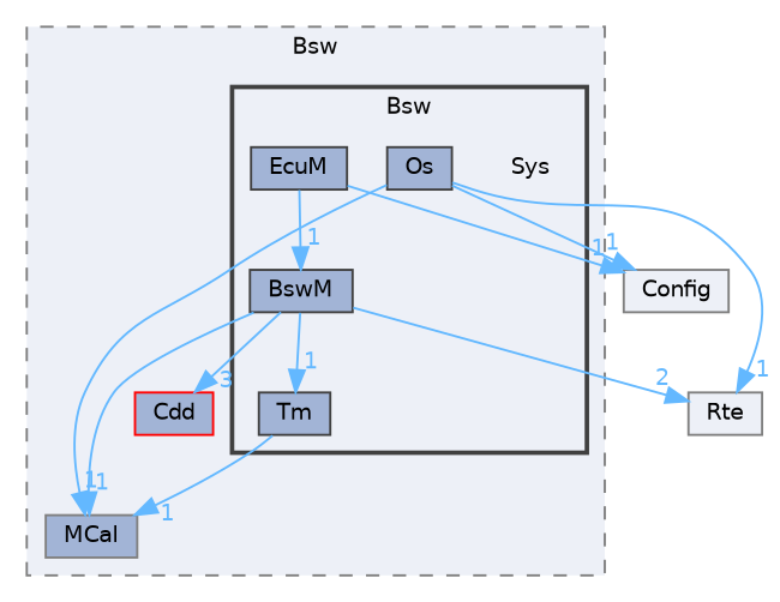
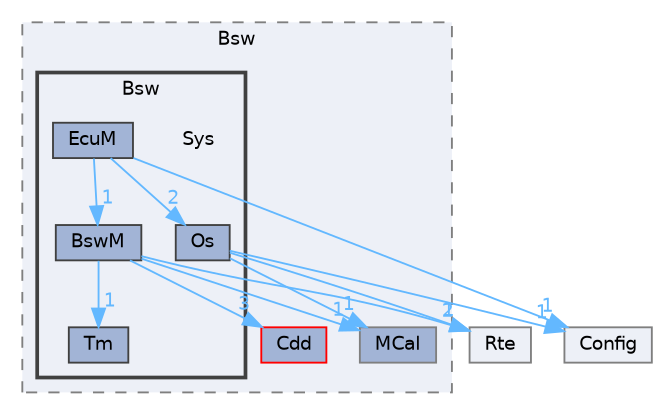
  digraph {
    compound=true
    node [fontname=Helvetica fontsize=10 shape=box color=grey25 fillcolor="#a2b4d6" style=filled]
    edge [color=steelblue1 fontcolor=steelblue1 fontname=Helvetica fontsize=10 headlabel=1 labeldistance=1.5 labelfontname=Helvetica labelfontsize=10]
    n1 [height=0.2 label=Sys shape=plaintext width=0.4 color="" fillcolor="" style=""]
    n2 [height=0.2 label=BswM width=0.4]
    n3 [height=0.2 label=EcuM width=0.4]
    n4 [height=0.2 label=Os width=0.4]
    n5 [height=0.2 label=Tm width=0.4]
    n6 [color=red height=0.2 label=Cdd width=0.4]
    n7 [color=grey50 height=0.2 label=MCal width=0.4]
    n8 [color=grey50 fillcolor="#edf0f7" height=0.2 label=Rte width=0.4]
    n9 [color=grey50 fillcolor="#edf0f7" height=0.2 label=Config width=0.4]
    subgraph cluster_1 {
      bgcolor="#edf0f7"
      fontname=Helvetica
      fontsize=10
      label=Bsw
      pencolor=grey50
      style="filled,dashed"
      n6
      n7
      subgraph cluster_2 {
        bgcolor="#edf0f7"
        fontname=Helvetica
        fontsize=10
        label=Bsw
        pencolor=grey25
        style="filled,bold"
        n1
        n2
        n3
        n4
        n5
      }
    }
    n2 -> n5
    n2 -> n6 [headlabel=3]
    n2 -> n7
    n2 -> n8 [headlabel=2]
    n3 -> n2
+   n3 -> n4 [headlabel=2]
    n3 -> n9
    n4 -> n7
    n4 -> n8
    n4 -> n9
-   n5 -> n7
  }
